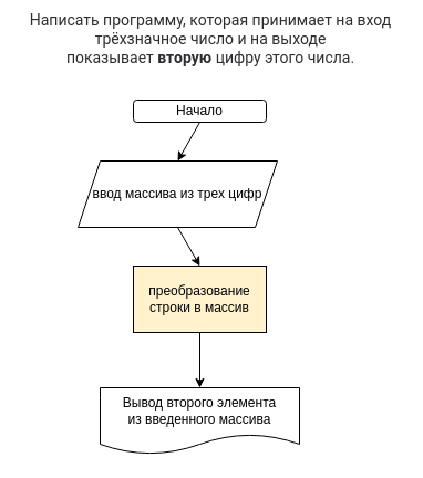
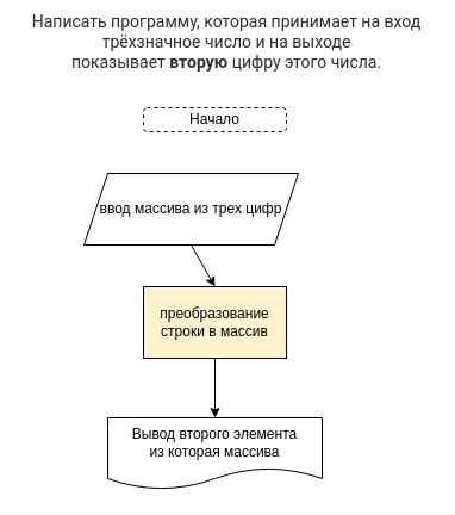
  <mxCell id="0" />
  <mxCell id="1" parent="0" />
  <mxCell id="2" value="&lt;span style=&quot;color: rgb(44 , 45 , 48) ; font-family: &amp;#34;roboto&amp;#34; , &amp;#34;san francisco&amp;#34; , &amp;#34;helvetica neue&amp;#34; , &amp;#34;helvetica&amp;#34; , &amp;#34;arial&amp;#34; ; font-size: 14px ; background-color: rgb(255 , 255 , 255)&quot;&gt;Написать программу, которая принимает на вход трёхзначное число и на выходе показывает&amp;nbsp;&lt;/span&gt;&lt;span style=&quot;box-sizing: border-box ; font-weight: 700 ; color: rgb(44 , 45 , 48) ; font-family: &amp;#34;roboto&amp;#34; , &amp;#34;san francisco&amp;#34; , &amp;#34;helvetica neue&amp;#34; , &amp;#34;helvetica&amp;#34; , &amp;#34;arial&amp;#34; ; font-size: 14px ; background-color: rgb(255 , 255 , 255)&quot;&gt;вторую&lt;/span&gt;&lt;span style=&quot;color: rgb(44 , 45 , 48) ; font-family: &amp;#34;roboto&amp;#34; , &amp;#34;san francisco&amp;#34; , &amp;#34;helvetica neue&amp;#34; , &amp;#34;helvetica&amp;#34; , &amp;#34;arial&amp;#34; ; font-size: 14px ; background-color: rgb(255 , 255 , 255)&quot;&gt;&amp;nbsp;цифру этого числа.&lt;/span&gt;" style="text;html=1;strokeColor=none;fillColor=none;align=center;verticalAlign=middle;whiteSpace=wrap;rounded=0;" parent="1" vertex="1"><mxGeometry x="20" y="20" width="340" height="30" as="geometry" /></mxCell>
- <mxCell id="3" style="edgeStyle=none;html=1;exitX=0.5;exitY=1;exitDx=0;exitDy=0;entryX=0.5;entryY=0;entryDx=0;entryDy=0;" parent="1" source="4" target="6" edge="1"><mxGeometry relative="1" as="geometry" /></mxCell>
- <mxCell id="4" value="Начало" style="rounded=1;whiteSpace=wrap;html=1;" parent="1" vertex="1"><mxGeometry x="120" y="90" width="120" height="20" as="geometry" /></mxCell>
+ <mxCell id="4" value="Начало" style="rounded=1;whiteSpace=wrap;html=1;dashed=1;" parent="1" vertex="1"><mxGeometry x="120" y="90" width="120" height="20" as="geometry" /></mxCell>
  <mxCell id="5" style="edgeStyle=none;html=1;exitX=0.5;exitY=1;exitDx=0;exitDy=0;" parent="1" source="6" edge="1"><mxGeometry relative="1" as="geometry"><mxPoint x="180" y="240" as="targetPoint" /></mxGeometry></mxCell>
  <mxCell id="6" value="ввод массива из трех цифр" style="shape=parallelogram;perimeter=parallelogramPerimeter;whiteSpace=wrap;html=1;fixedSize=1;" parent="1" vertex="1"><mxGeometry x="70" y="145" width="180" height="60" as="geometry" /></mxCell>
- <mxCell id="7" value="Вывод второго элемента&lt;br&gt;из введенного массива" style="shape=document;whiteSpace=wrap;html=1;boundedLbl=1;" parent="1" vertex="1"><mxGeometry x="90" y="350" width="180" height="60" as="geometry" /></mxCell>
+ <mxCell id="7" value="Вывод второго элемента&lt;br&gt;из которая массива" style="shape=document;whiteSpace=wrap;html=1;boundedLbl=1;" parent="1" vertex="1"><mxGeometry x="90" y="350" width="180" height="60" as="geometry" /></mxCell>
  <mxCell id="8" style="edgeStyle=none;html=1;entryX=0.5;entryY=0;entryDx=0;entryDy=0;" parent="1" source="9" edge="1"><mxGeometry relative="1" as="geometry"><mxPoint x="180" y="350" as="targetPoint" /></mxGeometry></mxCell>
  <mxCell id="9" value="преобразование строки в массив" style="rounded=0;whiteSpace=wrap;html=1;fillColor=#fff2cc;" parent="1" vertex="1"><mxGeometry x="120" y="240" width="120" height="60" as="geometry" /></mxCell>
